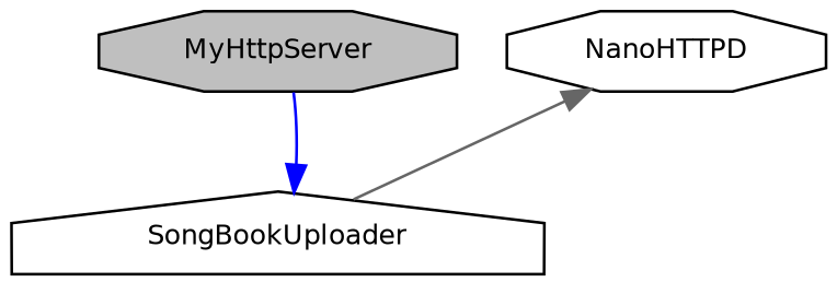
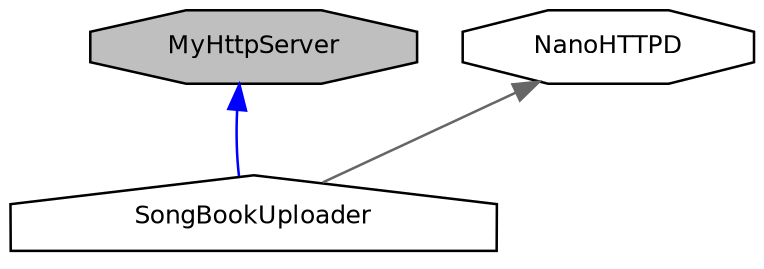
  digraph {
    fontname="DejaVu Sans"
    node [color=black fillcolor=white fontname="DejaVu Sans" fontsize=10 shape=octagon style=filled]
    edge [dir=back fontname="DejaVu Sans" fontsize=10 labelfontname=Helvetica labelfontsize=10 style=solid]
    n1 [fillcolor=grey75 fontcolor=black height=0.2 label=MyHttpServer width=0.4]
    n2 [height=0.2 label=NanoHTTPD width=0.4]
    n3 [height=0.2 label=SongBookUploader shape=house width=0.4]
    n2 -> n3 [color=gray40]
-   n3 -> n1 [color=blue]
+   n1 -> n3 [color=blue]
  }
